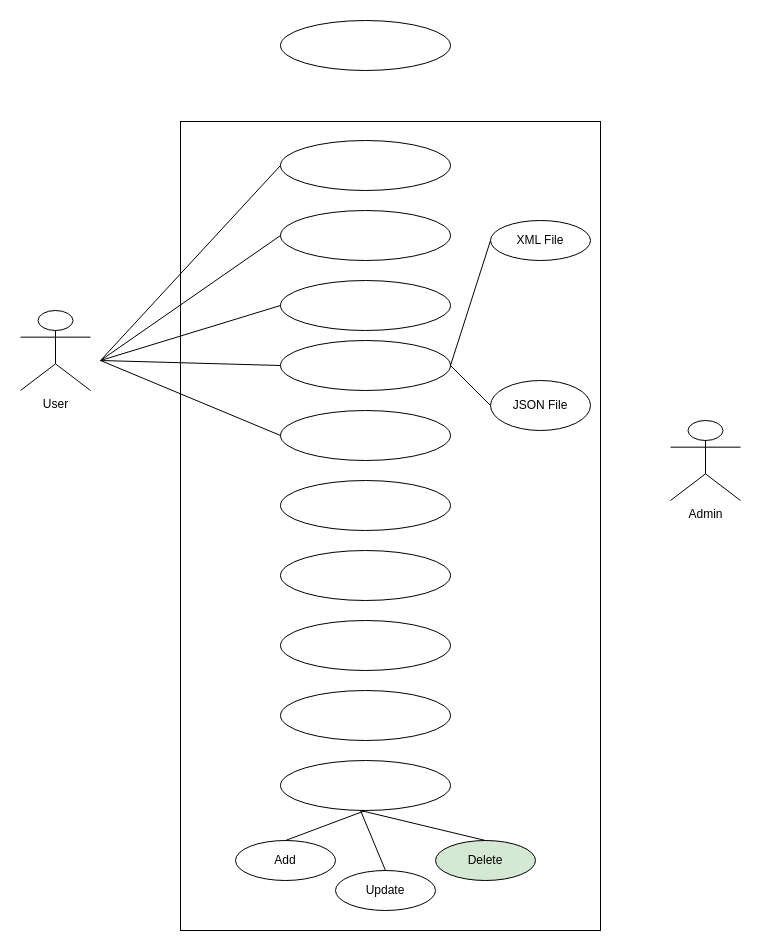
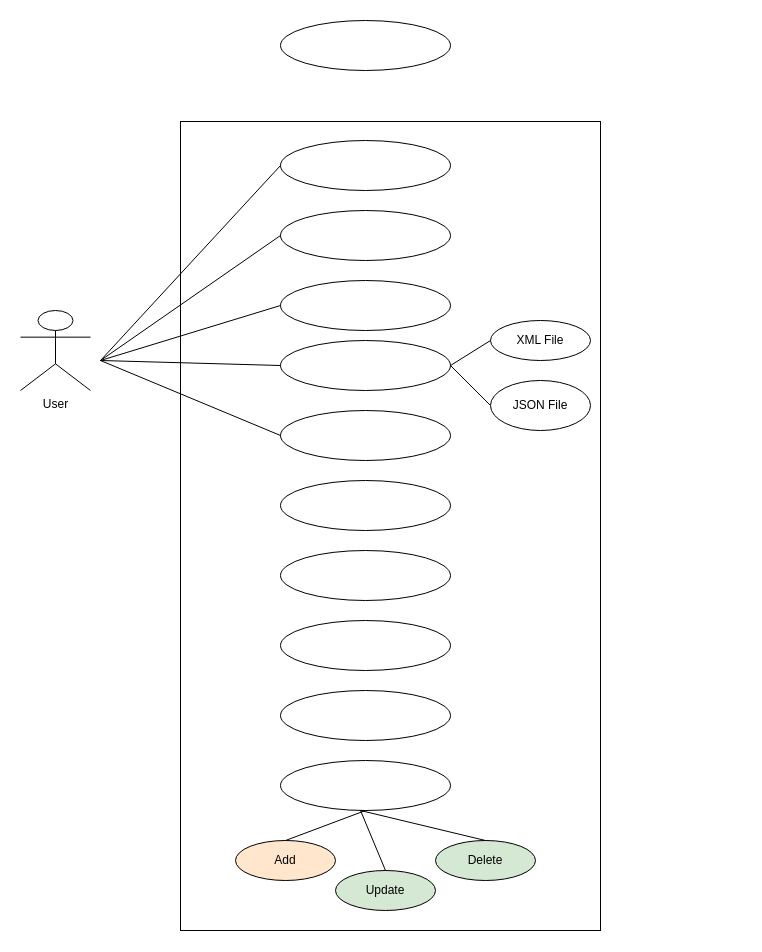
  <mxCell id="0" />
  <mxCell id="1" parent="0" />
  <mxCell id="2" value="" style="rounded=0;whiteSpace=wrap;html=1;" vertex="1" parent="1"><mxGeometry x="180" y="121" width="420" height="809" as="geometry" /></mxCell>
  <mxCell id="3" value="User" style="shape=umlActor;verticalLabelPosition=bottom;verticalAlign=top;html=1;outlineConnect=0;" vertex="1" parent="1"><mxGeometry x="20" y="310" width="70" height="80" as="geometry" /></mxCell>
  <mxCell id="4" value="" style="ellipse;whiteSpace=wrap;html=1;" vertex="1" parent="1"><mxGeometry x="280" y="20" width="170" height="50" as="geometry" /></mxCell>
  <mxCell id="5" value="" style="ellipse;whiteSpace=wrap;html=1;" vertex="1" parent="1"><mxGeometry x="280" y="140" width="170" height="50" as="geometry" /></mxCell>
  <mxCell id="6" value="" style="ellipse;whiteSpace=wrap;html=1;" vertex="1" parent="1"><mxGeometry x="280" y="210" width="170" height="50" as="geometry" /></mxCell>
  <mxCell id="7" value="" style="ellipse;whiteSpace=wrap;html=1;" vertex="1" parent="1"><mxGeometry x="280" y="280" width="170" height="50" as="geometry" /></mxCell>
  <mxCell id="8" value="" style="ellipse;whiteSpace=wrap;html=1;" vertex="1" parent="1"><mxGeometry x="280" y="340" width="170" height="50" as="geometry" /></mxCell>
  <mxCell id="9" value="" style="ellipse;whiteSpace=wrap;html=1;" vertex="1" parent="1"><mxGeometry x="280" y="410" width="170" height="50" as="geometry" /></mxCell>
  <mxCell id="10" value="" style="ellipse;whiteSpace=wrap;html=1;" vertex="1" parent="1"><mxGeometry x="280" y="480" width="170" height="50" as="geometry" /></mxCell>
  <mxCell id="11" value="" style="ellipse;whiteSpace=wrap;html=1;" vertex="1" parent="1"><mxGeometry x="280" y="550" width="170" height="50" as="geometry" /></mxCell>
  <mxCell id="12" value="" style="ellipse;whiteSpace=wrap;html=1;" vertex="1" parent="1"><mxGeometry x="280" y="620" width="170" height="50" as="geometry" /></mxCell>
- <mxCell id="13" value="Admin" style="shape=umlActor;verticalLabelPosition=bottom;verticalAlign=top;html=1;outlineConnect=0;" vertex="1" parent="1"><mxGeometry x="670" y="420" width="70" height="80" as="geometry" /></mxCell>
  <mxCell id="14" value="" style="endArrow=none;html=1;rounded=0;entryX=0;entryY=0.5;entryDx=0;entryDy=0;" edge="1" parent="1" target="5"><mxGeometry width="50" height="50" relative="1" as="geometry"><mxPoint x="100" y="360" as="sourcePoint" /><mxPoint x="230" y="280" as="targetPoint" /></mxGeometry></mxCell>
  <mxCell id="15" value="" style="endArrow=none;html=1;rounded=0;entryX=0;entryY=0.5;entryDx=0;entryDy=0;" edge="1" parent="1" target="6"><mxGeometry width="50" height="50" relative="1" as="geometry"><mxPoint x="100" y="360" as="sourcePoint" /><mxPoint x="290" y="175" as="targetPoint" /></mxGeometry></mxCell>
  <mxCell id="16" value="" style="endArrow=none;html=1;rounded=0;entryX=0;entryY=0.5;entryDx=0;entryDy=0;" edge="1" parent="1" target="7"><mxGeometry width="50" height="50" relative="1" as="geometry"><mxPoint x="100" y="360" as="sourcePoint" /><mxPoint x="290" y="245" as="targetPoint" /></mxGeometry></mxCell>
  <mxCell id="17" value="" style="ellipse;whiteSpace=wrap;html=1;" vertex="1" parent="1"><mxGeometry x="280" y="690" width="170" height="50" as="geometry" /></mxCell>
  <mxCell id="18" value="" style="ellipse;whiteSpace=wrap;html=1;" vertex="1" parent="1"><mxGeometry x="280" y="760" width="170" height="50" as="geometry" /></mxCell>
- <mxCell id="19" value="Add" style="ellipse;whiteSpace=wrap;html=1;" vertex="1" parent="1"><mxGeometry x="235" y="840" width="100" height="40" as="geometry" /></mxCell>
- <mxCell id="20" value="Update" style="ellipse;whiteSpace=wrap;html=1;" vertex="1" parent="1"><mxGeometry x="335" y="870" width="100" height="40" as="geometry" /></mxCell>
+ <mxCell id="19" value="Add" style="ellipse;whiteSpace=wrap;html=1;fillColor=#ffe6cc;" vertex="1" parent="1"><mxGeometry x="235" y="840" width="100" height="40" as="geometry" /></mxCell>
+ <mxCell id="20" value="Update" style="ellipse;whiteSpace=wrap;html=1;fillColor=#d5e8d4;" vertex="1" parent="1"><mxGeometry x="335" y="870" width="100" height="40" as="geometry" /></mxCell>
  <mxCell id="21" value="Delete" style="ellipse;whiteSpace=wrap;html=1;fillColor=#d5e8d4;" vertex="1" parent="1"><mxGeometry x="435" y="840" width="100" height="40" as="geometry" /></mxCell>
  <mxCell id="22" value="" style="endArrow=none;html=1;rounded=0;entryX=0.5;entryY=1;entryDx=0;entryDy=0;" edge="1" parent="1" target="18"><mxGeometry width="50" height="50" relative="1" as="geometry"><mxPoint x="285" y="840" as="sourcePoint" /><mxPoint x="335" y="790" as="targetPoint" /><Array as="points"><mxPoint x="285" y="840" /></Array></mxGeometry></mxCell>
  <mxCell id="23" value="" style="endArrow=none;html=1;rounded=0;entryX=0.5;entryY=0;entryDx=0;entryDy=0;" edge="1" parent="1" target="20"><mxGeometry width="50" height="50" relative="1" as="geometry"><mxPoint x="360" y="810" as="sourcePoint" /><mxPoint x="425" y="820" as="targetPoint" /><Array as="points"><mxPoint x="360" y="810" /></Array></mxGeometry></mxCell>
  <mxCell id="24" value="" style="endArrow=none;html=1;rounded=0;entryX=0.5;entryY=0;entryDx=0;entryDy=0;" edge="1" parent="1" target="21"><mxGeometry width="50" height="50" relative="1" as="geometry"><mxPoint x="360" y="810" as="sourcePoint" /><mxPoint x="410" y="760" as="targetPoint" /></mxGeometry></mxCell>
- <mxCell id="25" value="XML File" style="ellipse;whiteSpace=wrap;html=1;" vertex="1" parent="1"><mxGeometry x="490" y="220" width="100" height="40" as="geometry" /></mxCell>
+ <mxCell id="25" value="XML File" style="ellipse;whiteSpace=wrap;html=1;" vertex="1" parent="1"><mxGeometry x="490" y="320" width="100" height="40" as="geometry" /></mxCell>
  <mxCell id="26" value="JSON File" style="ellipse;whiteSpace=wrap;html=1;" vertex="1" parent="1"><mxGeometry x="490" y="380" width="100" height="50" as="geometry" /></mxCell>
  <mxCell id="27" value="" style="endArrow=none;html=1;rounded=0;entryX=0;entryY=0.5;entryDx=0;entryDy=0;exitX=1;exitY=0.5;exitDx=0;exitDy=0;" edge="1" parent="1" source="8" target="25"><mxGeometry width="50" height="50" relative="1" as="geometry"><mxPoint x="360" y="580" as="sourcePoint" /><mxPoint x="410" y="530" as="targetPoint" /></mxGeometry></mxCell>
  <mxCell id="28" value="" style="endArrow=none;html=1;rounded=0;entryX=0;entryY=0.5;entryDx=0;entryDy=0;exitX=1;exitY=0.5;exitDx=0;exitDy=0;" edge="1" parent="1" source="8" target="26"><mxGeometry width="50" height="50" relative="1" as="geometry"><mxPoint x="460" y="375" as="sourcePoint" /><mxPoint x="500" y="350" as="targetPoint" /></mxGeometry></mxCell>
  <mxCell id="29" value="" style="endArrow=none;html=1;rounded=0;entryX=0;entryY=0.5;entryDx=0;entryDy=0;" edge="1" parent="1" target="8"><mxGeometry width="50" height="50" relative="1" as="geometry"><mxPoint x="100" y="360" as="sourcePoint" /><mxPoint x="290" y="315" as="targetPoint" /></mxGeometry></mxCell>
  <mxCell id="30" value="" style="endArrow=none;html=1;rounded=0;entryX=0;entryY=0.5;entryDx=0;entryDy=0;" edge="1" parent="1" target="9"><mxGeometry width="50" height="50" relative="1" as="geometry"><mxPoint x="100" y="360" as="sourcePoint" /><mxPoint x="290" y="375" as="targetPoint" /></mxGeometry></mxCell>
